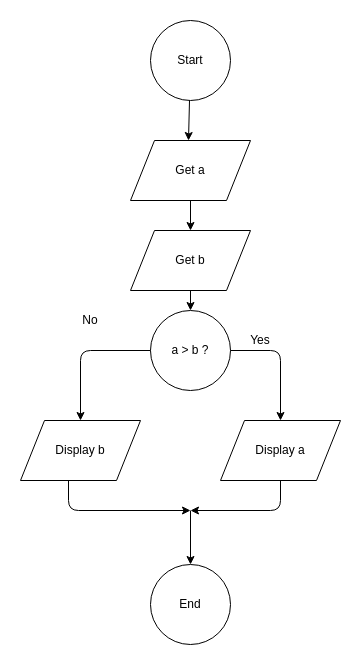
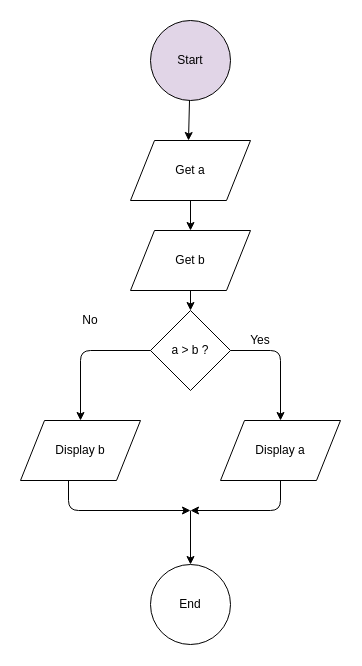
  <mxCell id="0" />
  <mxCell id="1" parent="0" />
- <mxCell id="2" value="Start" style="ellipse;whiteSpace=wrap;html=1;aspect=fixed;" vertex="1" parent="1"><mxGeometry x="150" y="20" width="80" height="80" as="geometry" /></mxCell>
+ <mxCell id="2" value="Start" style="ellipse;whiteSpace=wrap;html=1;aspect=fixed;fillColor=#e1d5e7;" vertex="1" parent="1"><mxGeometry x="150" y="20" width="80" height="80" as="geometry" /></mxCell>
  <mxCell id="3" value="Get a" style="shape=parallelogram;perimeter=parallelogramPerimeter;whiteSpace=wrap;html=1;" vertex="1" parent="1"><mxGeometry x="130" y="140" width="120" height="60" as="geometry" /></mxCell>
  <mxCell id="4" value="Get b" style="shape=parallelogram;perimeter=parallelogramPerimeter;whiteSpace=wrap;html=1;" vertex="1" parent="1"><mxGeometry x="130" y="230" width="120" height="60" as="geometry" /></mxCell>
  <mxCell id="5" value="" style="endArrow=classic;html=1;" edge="1" parent="1" source="2"><mxGeometry width="50" height="50" relative="1" as="geometry"><mxPoint x="130" y="360" as="sourcePoint" /><mxPoint x="188" y="140" as="targetPoint" /></mxGeometry></mxCell>
  <mxCell id="6" value="" style="endArrow=classic;html=1;entryX=0.5;entryY=0;entryDx=0;entryDy=0;" edge="1" parent="1" source="3" target="4"><mxGeometry width="50" height="50" relative="1" as="geometry"><mxPoint x="50" y="330" as="sourcePoint" /><mxPoint x="100" y="280" as="targetPoint" /></mxGeometry></mxCell>
- <mxCell id="7" value="a &amp;gt; b ?" style="ellipse;whiteSpace=wrap;html=1;" vertex="1" parent="1"><mxGeometry x="150" y="310" width="80" height="80" as="geometry" /></mxCell>
+ <mxCell id="7" value="a &amp;gt; b ?" style="rhombus;whiteSpace=wrap;html=1;" vertex="1" parent="1"><mxGeometry x="150" y="310" width="80" height="80" as="geometry" /></mxCell>
  <mxCell id="8" value="Display b" style="shape=parallelogram;perimeter=parallelogramPerimeter;whiteSpace=wrap;html=1;" vertex="1" parent="1"><mxGeometry x="20" y="420" width="120" height="60" as="geometry" /></mxCell>
  <mxCell id="9" value="Display a" style="shape=parallelogram;perimeter=parallelogramPerimeter;whiteSpace=wrap;html=1;" vertex="1" parent="1"><mxGeometry x="220" y="420" width="120" height="60" as="geometry" /></mxCell>
  <mxCell id="10" value="End" style="ellipse;whiteSpace=wrap;html=1;aspect=fixed;" vertex="1" parent="1"><mxGeometry x="150" y="564" width="80" height="80" as="geometry" /></mxCell>
  <mxCell id="11" value="" style="endArrow=classic;html=1;entryX=0.5;entryY=0;entryDx=0;entryDy=0;exitX=0.5;exitY=1;exitDx=0;exitDy=0;" edge="1" parent="1" source="4" target="7"><mxGeometry width="50" height="50" relative="1" as="geometry"><mxPoint x="20" y="660" as="sourcePoint" /><mxPoint x="70" y="610" as="targetPoint" /></mxGeometry></mxCell>
  <mxCell id="12" value="" style="endArrow=classic;html=1;entryX=0.5;entryY=0;entryDx=0;entryDy=0;exitX=1;exitY=0.5;exitDx=0;exitDy=0;" edge="1" parent="1" source="7" target="9"><mxGeometry width="50" height="50" relative="1" as="geometry"><mxPoint x="20" y="660" as="sourcePoint" /><mxPoint x="70" y="610" as="targetPoint" /><Array as="points"><mxPoint x="280" y="350" /></Array></mxGeometry></mxCell>
  <mxCell id="13" value="" style="endArrow=classic;html=1;exitX=0;exitY=0.5;exitDx=0;exitDy=0;" edge="1" parent="1" source="7" target="8"><mxGeometry width="50" height="50" relative="1" as="geometry"><mxPoint x="20" y="660" as="sourcePoint" /><mxPoint x="70" y="610" as="targetPoint" /><Array as="points"><mxPoint x="80" y="350" /></Array></mxGeometry></mxCell>
  <mxCell id="14" value="" style="endArrow=classic;html=1;exitX=0.4;exitY=1;exitDx=0;exitDy=0;exitPerimeter=0;" edge="1" parent="1" source="8"><mxGeometry width="50" height="50" relative="1" as="geometry"><mxPoint x="20" y="660" as="sourcePoint" /><mxPoint x="190" y="510" as="targetPoint" /><Array as="points"><mxPoint x="68" y="510" /></Array></mxGeometry></mxCell>
  <mxCell id="15" value="" style="endArrow=classic;html=1;exitX=0.5;exitY=1;exitDx=0;exitDy=0;" edge="1" parent="1" source="9"><mxGeometry width="50" height="50" relative="1" as="geometry"><mxPoint x="20" y="720" as="sourcePoint" /><mxPoint x="190" y="510" as="targetPoint" /><Array as="points"><mxPoint x="280" y="510" /></Array></mxGeometry></mxCell>
  <mxCell id="16" value="" style="endArrow=classic;html=1;entryX=0.5;entryY=0;entryDx=0;entryDy=0;" edge="1" parent="1" target="10"><mxGeometry width="50" height="50" relative="1" as="geometry"><mxPoint x="190" y="510" as="sourcePoint" /><mxPoint x="70" y="670" as="targetPoint" /></mxGeometry></mxCell>
  <mxCell id="17" value="Yes" style="text;html=1;strokeColor=none;fillColor=none;align=center;verticalAlign=middle;whiteSpace=wrap;rounded=0;" vertex="1" parent="1"><mxGeometry x="240" y="330" width="40" height="20" as="geometry" /></mxCell>
  <mxCell id="18" value="No" style="text;html=1;strokeColor=none;fillColor=none;align=center;verticalAlign=middle;whiteSpace=wrap;rounded=0;" vertex="1" parent="1"><mxGeometry x="70" y="310" width="40" height="20" as="geometry" /></mxCell>
